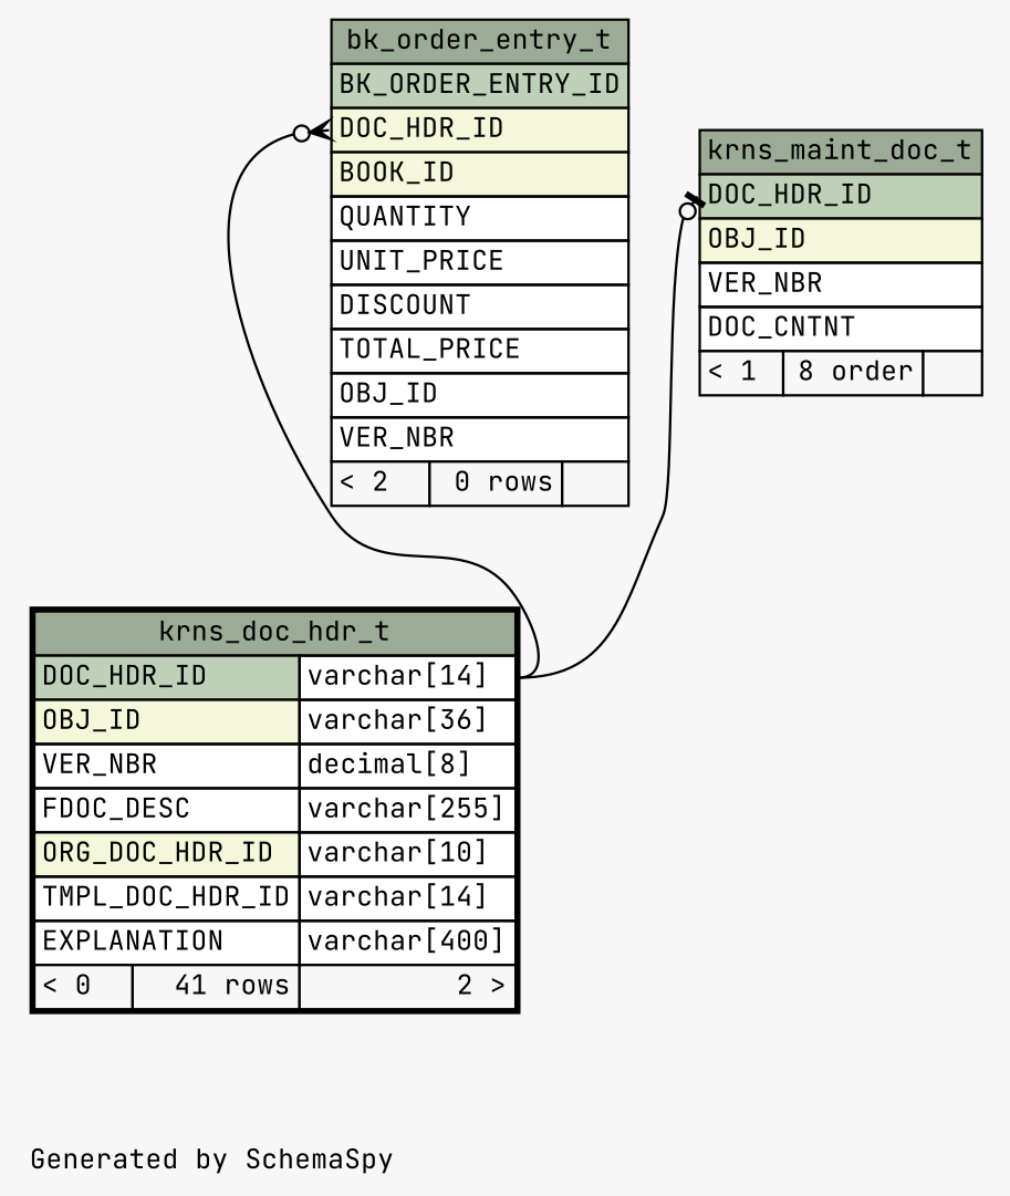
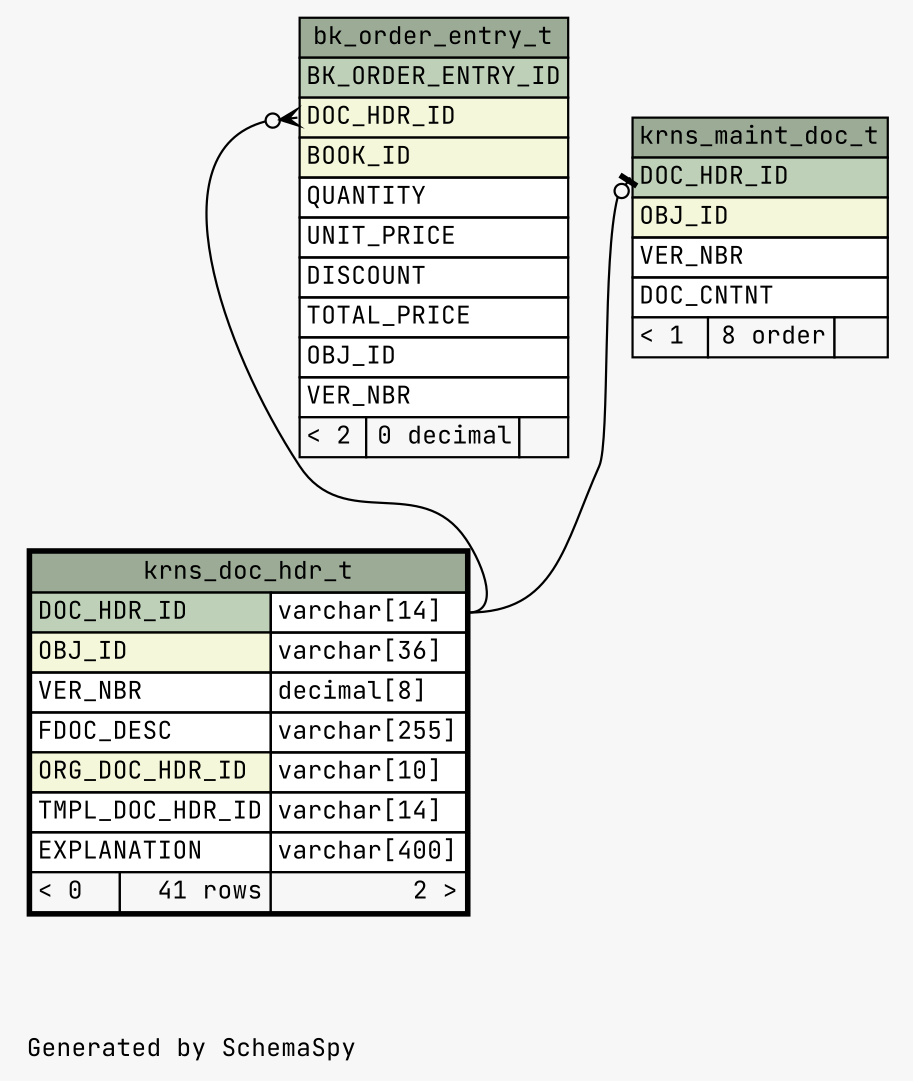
  digraph {
    bgcolor="#f7f7f7"
    fontname="JetBrains Mono"
    fontsize=11
    label="\nGenerated by SchemaSpy"
    labeljust=l
    nodesep=0.18
    rankdir=TB
    ranksep=0.46
    node [fontname="JetBrains Mono" fontsize=11 shape=plaintext]
    edge [arrowhead=none arrowsize=0.8 dir=back fontname="JetBrains Mono" headport="DOC_HDR_ID.type:e" tailport="DOC_HDR_ID:w"]
-   n1 [label=<     <TABLE BORDER="0" CELLBORDER="1" CELLSPACING="0" BGCOLOR="#ffffff">       <TR><TD COLSPAN="3" BGCOLOR="#9bab96" ALIGN="CENTER">bk_order_entry_t</TD></TR>       <TR><TD PORT="BK_ORDER_ENTRY_ID" COLSPAN="3" BGCOLOR="#bed1b8" ALIGN="LEFT">BK_ORDER_ENTRY_ID</TD></TR>       <TR><TD PORT="DOC_HDR_ID" COLSPAN="3" BGCOLOR="#f4f7da" ALIGN="LEFT">DOC_HDR_ID</TD></TR>       <TR><TD PORT="BOOK_ID" COLSPAN="3" BGCOLOR="#f4f7da" ALIGN="LEFT">BOOK_ID</TD></TR>       <TR><TD PORT="QUANTITY" COLSPAN="3" ALIGN="LEFT">QUANTITY</TD></TR>       <TR><TD PORT="UNIT_PRICE" COLSPAN="3" ALIGN="LEFT">UNIT_PRICE</TD></TR>       <TR><TD PORT="DISCOUNT" COLSPAN="3" ALIGN="LEFT">DISCOUNT</TD></TR>       <TR><TD PORT="TOTAL_PRICE" COLSPAN="3" ALIGN="LEFT">TOTAL_PRICE</TD></TR>       <TR><TD PORT="OBJ_ID" COLSPAN="3" ALIGN="LEFT">OBJ_ID</TD></TR>       <TR><TD PORT="VER_NBR" COLSPAN="3" ALIGN="LEFT">VER_NBR</TD></TR>       <TR><TD ALIGN="LEFT" BGCOLOR="#f7f7f7">&lt; 2</TD><TD ALIGN="RIGHT" BGCOLOR="#f7f7f7">0 rows</TD><TD ALIGN="RIGHT" BGCOLOR="#f7f7f7">  </TD></TR>     </TABLE>>]
+   n1 [label=<     <TABLE BORDER="0" CELLBORDER="1" CELLSPACING="0" BGCOLOR="#ffffff">       <TR><TD COLSPAN="3" BGCOLOR="#9bab96" ALIGN="CENTER">bk_order_entry_t</TD></TR>       <TR><TD PORT="BK_ORDER_ENTRY_ID" COLSPAN="3" BGCOLOR="#bed1b8" ALIGN="LEFT">BK_ORDER_ENTRY_ID</TD></TR>       <TR><TD PORT="DOC_HDR_ID" COLSPAN="3" BGCOLOR="#f4f7da" ALIGN="LEFT">DOC_HDR_ID</TD></TR>       <TR><TD PORT="BOOK_ID" COLSPAN="3" BGCOLOR="#f4f7da" ALIGN="LEFT">BOOK_ID</TD></TR>       <TR><TD PORT="QUANTITY" COLSPAN="3" ALIGN="LEFT">QUANTITY</TD></TR>       <TR><TD PORT="UNIT_PRICE" COLSPAN="3" ALIGN="LEFT">UNIT_PRICE</TD></TR>       <TR><TD PORT="DISCOUNT" COLSPAN="3" ALIGN="LEFT">DISCOUNT</TD></TR>       <TR><TD PORT="TOTAL_PRICE" COLSPAN="3" ALIGN="LEFT">TOTAL_PRICE</TD></TR>       <TR><TD PORT="OBJ_ID" COLSPAN="3" ALIGN="LEFT">OBJ_ID</TD></TR>       <TR><TD PORT="VER_NBR" COLSPAN="3" ALIGN="LEFT">VER_NBR</TD></TR>       <TR><TD ALIGN="LEFT" BGCOLOR="#f7f7f7">&lt; 2</TD><TD ALIGN="RIGHT" BGCOLOR="#f7f7f7">0 decimal</TD><TD ALIGN="RIGHT" BGCOLOR="#f7f7f7">  </TD></TR>     </TABLE>>]
    n2 [label=<     <TABLE BORDER="2" CELLBORDER="1" CELLSPACING="0" BGCOLOR="#ffffff">       <TR><TD COLSPAN="3" BGCOLOR="#9bab96" ALIGN="CENTER">krns_doc_hdr_t</TD></TR>       <TR><TD PORT="DOC_HDR_ID" COLSPAN="2" BGCOLOR="#bed1b8" ALIGN="LEFT">DOC_HDR_ID</TD><TD PORT="DOC_HDR_ID.type" ALIGN="LEFT">varchar[14]</TD></TR>       <TR><TD PORT="OBJ_ID" COLSPAN="2" BGCOLOR="#f4f7da" ALIGN="LEFT">OBJ_ID</TD><TD PORT="OBJ_ID.type" ALIGN="LEFT">varchar[36]</TD></TR>       <TR><TD PORT="VER_NBR" COLSPAN="2" ALIGN="LEFT">VER_NBR</TD><TD PORT="VER_NBR.type" ALIGN="LEFT">decimal[8]</TD></TR>       <TR><TD PORT="FDOC_DESC" COLSPAN="2" ALIGN="LEFT">FDOC_DESC</TD><TD PORT="FDOC_DESC.type" ALIGN="LEFT">varchar[255]</TD></TR>       <TR><TD PORT="ORG_DOC_HDR_ID" COLSPAN="2" BGCOLOR="#f4f7da" ALIGN="LEFT">ORG_DOC_HDR_ID</TD><TD PORT="ORG_DOC_HDR_ID.type" ALIGN="LEFT">varchar[10]</TD></TR>       <TR><TD PORT="TMPL_DOC_HDR_ID" COLSPAN="2" ALIGN="LEFT">TMPL_DOC_HDR_ID</TD><TD PORT="TMPL_DOC_HDR_ID.type" ALIGN="LEFT">varchar[14]</TD></TR>       <TR><TD PORT="EXPLANATION" COLSPAN="2" ALIGN="LEFT">EXPLANATION</TD><TD PORT="EXPLANATION.type" ALIGN="LEFT">varchar[400]</TD></TR>       <TR><TD ALIGN="LEFT" BGCOLOR="#f7f7f7">&lt; 0</TD><TD ALIGN="RIGHT" BGCOLOR="#f7f7f7">41 rows</TD><TD ALIGN="RIGHT" BGCOLOR="#f7f7f7">2 &gt;</TD></TR>     </TABLE>>]
    n3 [label=<     <TABLE BORDER="0" CELLBORDER="1" CELLSPACING="0" BGCOLOR="#ffffff">       <TR><TD COLSPAN="3" BGCOLOR="#9bab96" ALIGN="CENTER">krns_maint_doc_t</TD></TR>       <TR><TD PORT="DOC_HDR_ID" COLSPAN="3" BGCOLOR="#bed1b8" ALIGN="LEFT">DOC_HDR_ID</TD></TR>       <TR><TD PORT="OBJ_ID" COLSPAN="3" BGCOLOR="#f4f7da" ALIGN="LEFT">OBJ_ID</TD></TR>       <TR><TD PORT="VER_NBR" COLSPAN="3" ALIGN="LEFT">VER_NBR</TD></TR>       <TR><TD PORT="DOC_CNTNT" COLSPAN="3" ALIGN="LEFT">DOC_CNTNT</TD></TR>       <TR><TD ALIGN="LEFT" BGCOLOR="#f7f7f7">&lt; 1</TD><TD ALIGN="RIGHT" BGCOLOR="#f7f7f7">8 order</TD><TD ALIGN="RIGHT" BGCOLOR="#f7f7f7">  </TD></TR>     </TABLE>>]
    n1 -> n2 [arrowtail=crowodot]
    n3 -> n2 [arrowtail=teeodot]
  }
